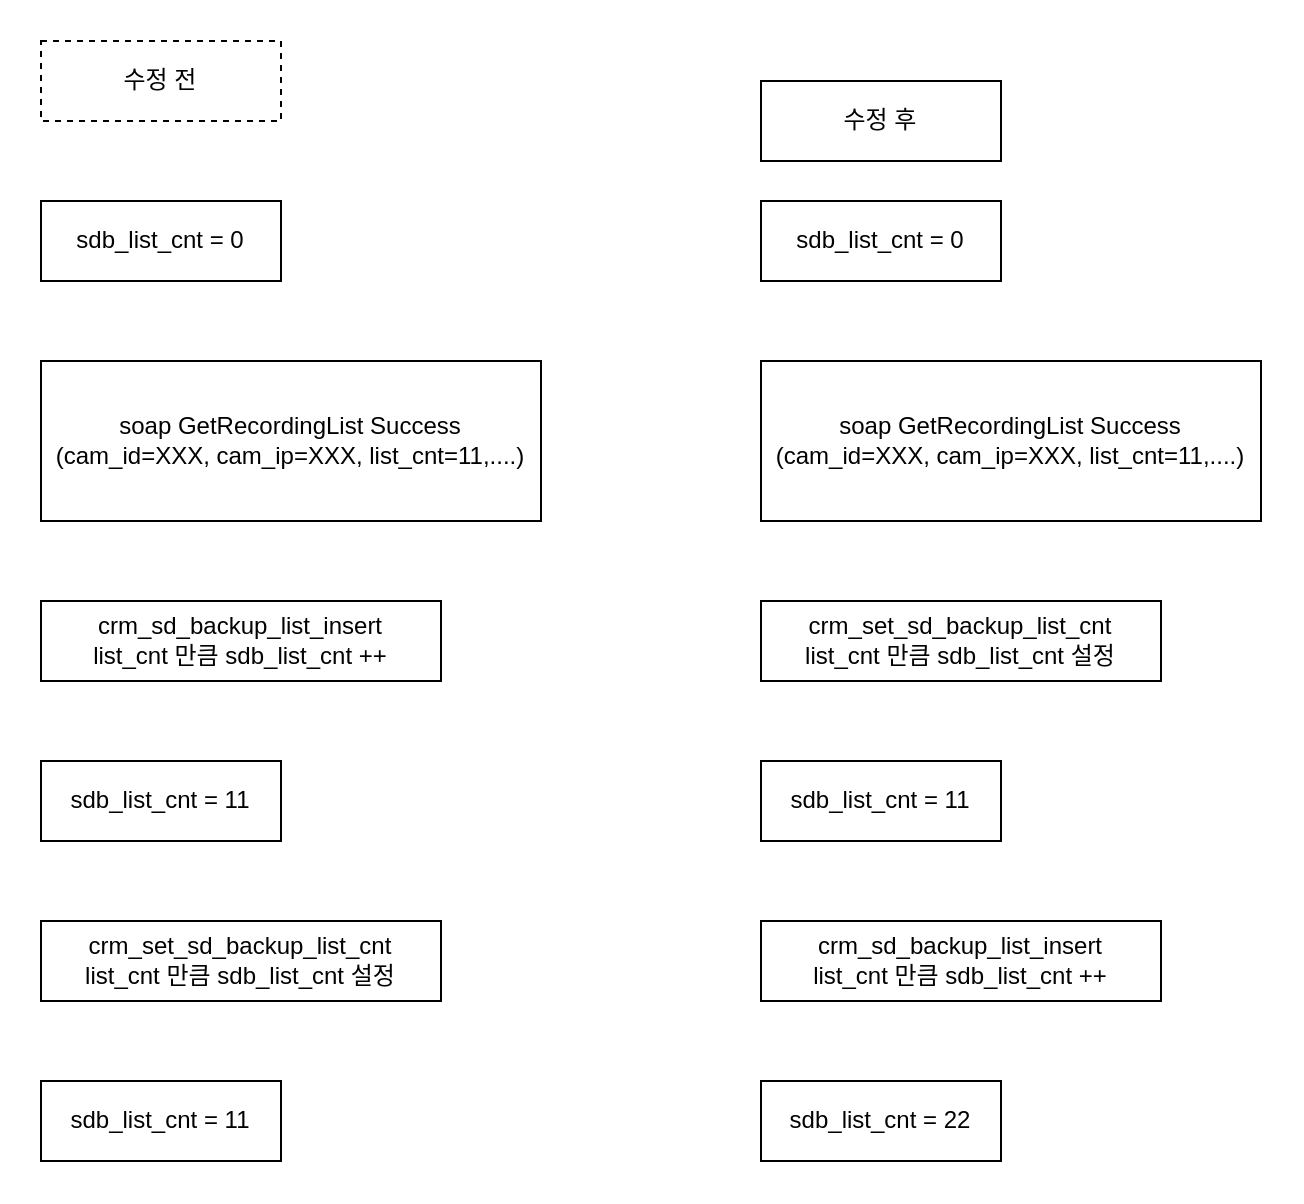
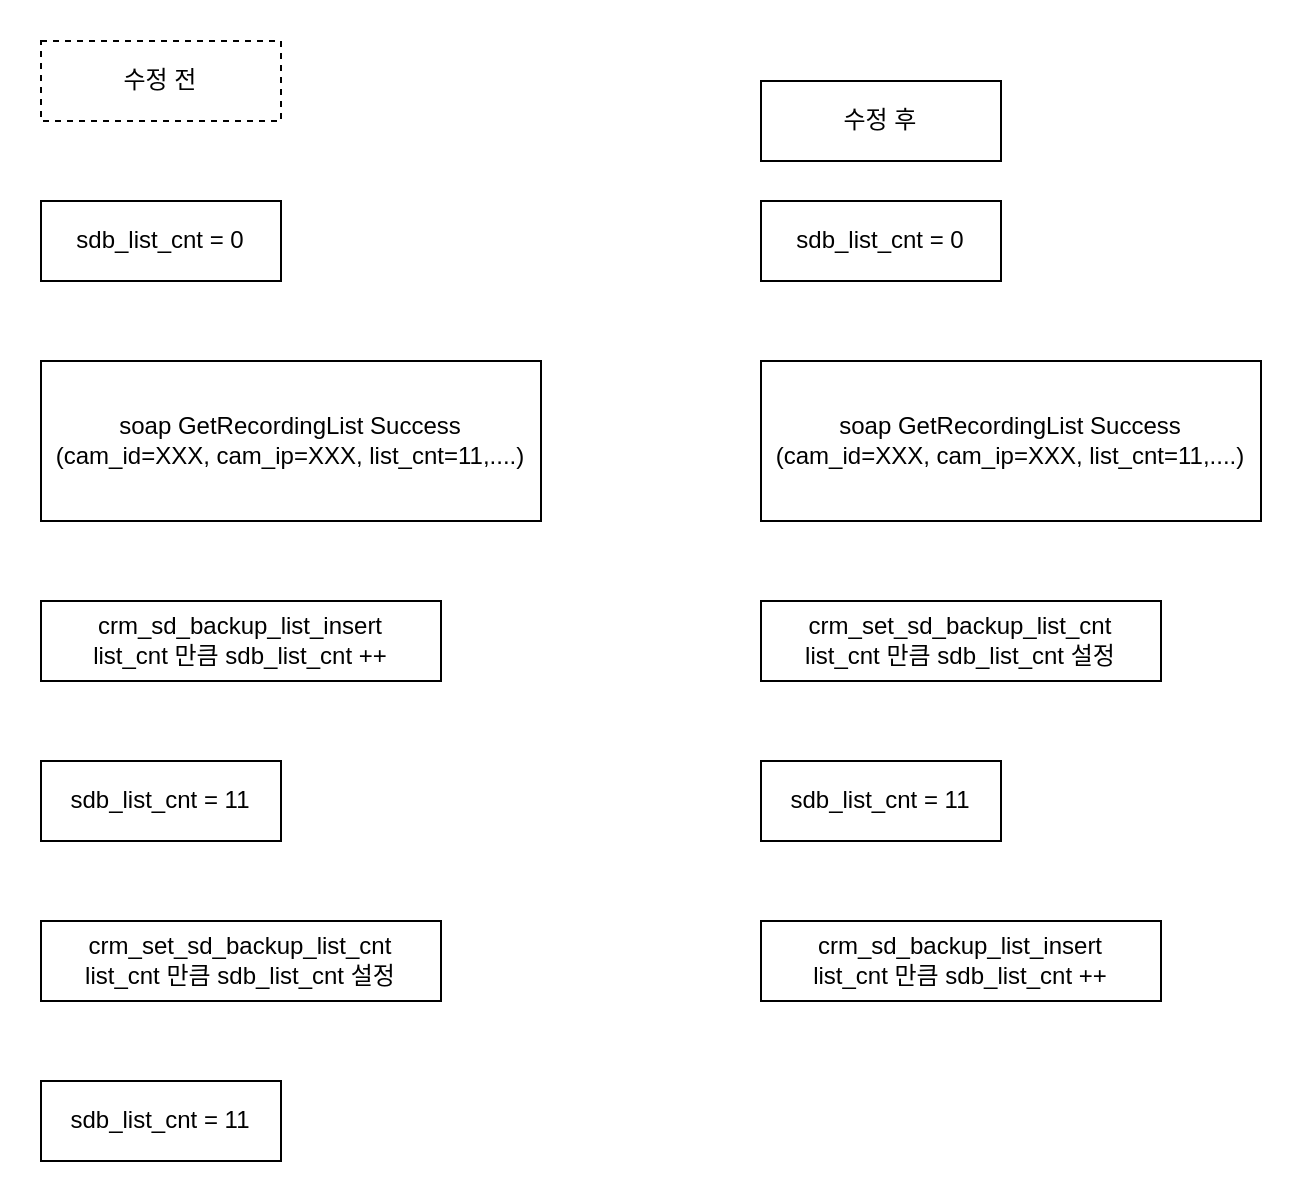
  <mxCell id="0" />
  <mxCell id="1" parent="0" />
  <mxCell id="2" value="sdb_list_cnt = 0" style="rounded=0;whiteSpace=wrap;html=1;" vertex="1" parent="1"><mxGeometry x="20" y="100" width="120" height="40" as="geometry" /></mxCell>
  <mxCell id="3" value="sdb_list_cnt = 0" style="rounded=0;whiteSpace=wrap;html=1;" vertex="1" parent="1"><mxGeometry x="380" y="100" width="120" height="40" as="geometry" /></mxCell>
  <mxCell id="4" value="수정 전" style="rounded=0;whiteSpace=wrap;html=1;dashed=1;" vertex="1" parent="1"><mxGeometry x="20" y="20" width="120" height="40" as="geometry" /></mxCell>
  <mxCell id="5" value="수정 후" style="rounded=0;whiteSpace=wrap;html=1;" vertex="1" parent="1"><mxGeometry x="380" y="40" width="120" height="40" as="geometry" /></mxCell>
  <mxCell id="6" value="soap GetRecordingList Success (cam_id=XXX, cam_ip=XXX, list_cnt=11,....)" style="rounded=0;whiteSpace=wrap;html=1;" vertex="1" parent="1"><mxGeometry x="20" y="180" width="250" height="80" as="geometry" /></mxCell>
  <mxCell id="7" value="soap GetRecordingList Success (cam_id=XXX, cam_ip=XXX, list_cnt=11,....)" style="rounded=0;whiteSpace=wrap;html=1;" vertex="1" parent="1"><mxGeometry x="380" y="180" width="250" height="80" as="geometry" /></mxCell>
  <mxCell id="8" value="crm_sd_backup_list_insert&lt;br&gt;list_cnt 만큼 sdb_list_cnt ++" style="rounded=0;whiteSpace=wrap;html=1;" vertex="1" parent="1"><mxGeometry x="20" y="300" width="200" height="40" as="geometry" /></mxCell>
  <mxCell id="9" value="crm_sd_backup_list_insert&lt;br&gt;list_cnt 만큼 sdb_list_cnt ++" style="rounded=0;whiteSpace=wrap;html=1;" vertex="1" parent="1"><mxGeometry x="380" y="460" width="200" height="40" as="geometry" /></mxCell>
  <mxCell id="10" value="sdb_list_cnt = 11" style="rounded=0;whiteSpace=wrap;html=1;" vertex="1" parent="1"><mxGeometry x="20" y="380" width="120" height="40" as="geometry" /></mxCell>
  <mxCell id="11" value="crm_set_sd_backup_list_cnt&lt;br&gt;list_cnt 만큼 sdb_list_cnt 설정" style="rounded=0;whiteSpace=wrap;html=1;" vertex="1" parent="1"><mxGeometry x="20" y="460" width="200" height="40" as="geometry" /></mxCell>
  <mxCell id="12" value="sdb_list_cnt = 11" style="rounded=0;whiteSpace=wrap;html=1;" vertex="1" parent="1"><mxGeometry x="20" y="540" width="120" height="40" as="geometry" /></mxCell>
  <mxCell id="13" value="crm_set_sd_backup_list_cnt&lt;br&gt;list_cnt 만큼 sdb_list_cnt 설정" style="rounded=0;whiteSpace=wrap;html=1;" vertex="1" parent="1"><mxGeometry x="380" y="300" width="200" height="40" as="geometry" /></mxCell>
  <mxCell id="14" value="sdb_list_cnt = 11" style="rounded=0;whiteSpace=wrap;html=1;" vertex="1" parent="1"><mxGeometry x="380" y="380" width="120" height="40" as="geometry" /></mxCell>
- <mxCell id="15" value="sdb_list_cnt = 22" style="rounded=0;whiteSpace=wrap;html=1;" vertex="1" parent="1"><mxGeometry x="380" y="540" width="120" height="40" as="geometry" /></mxCell>
